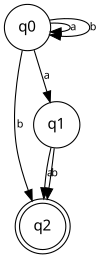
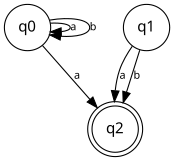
  digraph {
    fontname="Noto Sans"
    rankdir=TB
    node [fontname="Noto Sans" shape=circle]
    edge [fontname="Noto Sans" fontsize=10]
    q0
    q2 [shape=doublecircle]
    q1
    q0 -> q0 [label=a]
    q0 -> q0 [label=b]
-   q0 -> q2 [label=b]
-   q0 -> q1 [label=a]
+   q0 -> q2 [label=a]
    q1 -> q2 [label=a]
    q1 -> q2 [label=b]
  }
